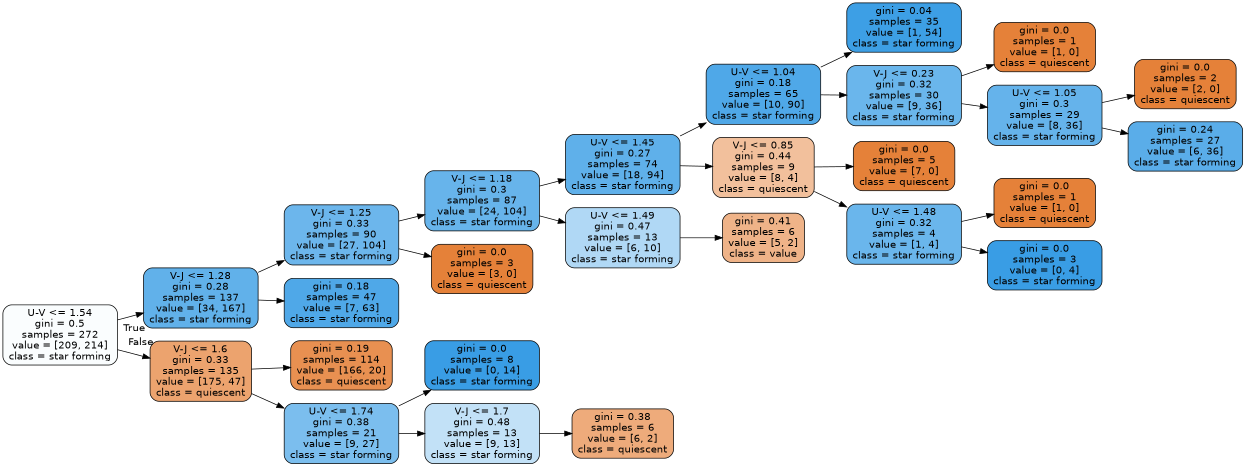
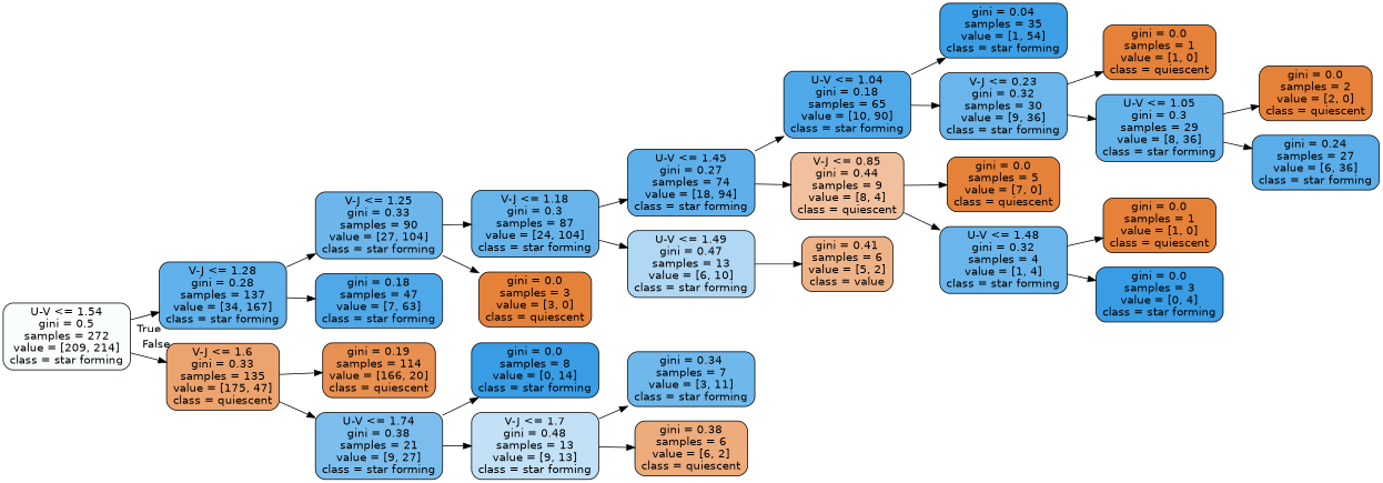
  digraph {
    rankdir=LR
    node [color=black fillcolor="#e58139" fontname=helvetica shape=box style="filled, rounded"]
    edge [fontname=helvetica]
    n1 [fillcolor="#fafdfe" label="U-V <= 1.54\ngini = 0.5\nsamples = 272\nvalue = [209, 214]\nclass = star forming"]
    n2 [fillcolor="#61b1ea" label="V-J <= 1.28\ngini = 0.28\nsamples = 137\nvalue = [34, 167]\nclass = star forming"]
    n3 [fillcolor="#eca36e" label="V-J <= 1.6\ngini = 0.33\nsamples = 135\nvalue = [175, 47]\nclass = quiescent"]
    n4 [fillcolor="#6cb6ec" label="V-J <= 1.25\ngini = 0.33\nsamples = 90\nvalue = [27, 104]\nclass = star forming"]
    n5 [fillcolor="#4fa8e8" label="gini = 0.18\nsamples = 47\nvalue = [7, 63]\nclass = star forming"]
    n6 [fillcolor="#e89051" label="gini = 0.19\nsamples = 114\nvalue = [166, 20]\nclass = quiescent"]
    n7 [fillcolor="#7bbeee" label="U-V <= 1.74\ngini = 0.38\nsamples = 21\nvalue = [9, 27]\nclass = star forming"]
    n8 [fillcolor="#67b4eb" label="V-J <= 1.18\ngini = 0.3\nsamples = 87\nvalue = [24, 104]\nclass = star forming"]
    n9 [label="gini = 0.0\nsamples = 3\nvalue = [3, 0]\nclass = quiescent"]
    n10 [fillcolor="#5fb0ea" label="U-V <= 1.45\ngini = 0.27\nsamples = 74\nvalue = [18, 94]\nclass = star forming"]
    n11 [fillcolor="#b0d8f5" label="U-V <= 1.49\ngini = 0.47\nsamples = 13\nvalue = [6, 10]\nclass = star forming"]
    n12 [fillcolor="#4fa8e8" label="U-V <= 1.04\ngini = 0.18\nsamples = 65\nvalue = [10, 90]\nclass = star forming"]
    n13 [fillcolor="#f2c09c" label="V-J <= 0.85\ngini = 0.44\nsamples = 9\nvalue = [8, 4]\nclass = quiescent"]
    n14 [fillcolor="#efb388" label="gini = 0.41\nsamples = 6\nvalue = [5, 2]\nclass = value"]
    n15 [fillcolor="#3d9fe5" label="gini = 0.04\nsamples = 35\nvalue = [1, 54]\nclass = star forming"]
    n16 [fillcolor="#6ab6ec" label="V-J <= 0.23\ngini = 0.32\nsamples = 30\nvalue = [9, 36]\nclass = star forming"]
    n17 [label="gini = 0.0\nsamples = 5\nvalue = [7, 0]\nclass = quiescent"]
    n18 [fillcolor="#6ab6ec" label="U-V <= 1.48\ngini = 0.32\nsamples = 4\nvalue = [1, 4]\nclass = star forming"]
    n19 [label="gini = 0.0\nsamples = 1\nvalue = [1, 0]\nclass = quiescent"]
    n20 [fillcolor="#65b3eb" label="U-V <= 1.05\ngini = 0.3\nsamples = 29\nvalue = [8, 36]\nclass = star forming"]
    n21 [label="gini = 0.0\nsamples = 2\nvalue = [2, 0]\nclass = quiescent"]
    n22 [fillcolor="#5aade9" label="gini = 0.24\nsamples = 27\nvalue = [6, 36]\nclass = star forming"]
    n23 [label="gini = 0.0\nsamples = 1\nvalue = [1, 0]\nclass = quiescent"]
    n24 [fillcolor="#399de5" label="gini = 0.0\nsamples = 3\nvalue = [0, 4]\nclass = star forming"]
    n25 [fillcolor="#399de5" label="gini = 0.0\nsamples = 8\nvalue = [0, 14]\nclass = star forming"]
    n26 [fillcolor="#c2e1f7" label="V-J <= 1.7\ngini = 0.48\nsamples = 13\nvalue = [9, 13]\nclass = star forming"]
+   n27 [fillcolor="#6fb8ec" label="gini = 0.34\nsamples = 7\nvalue = [3, 11]\nclass = star forming"]
    n28 [fillcolor="#eeab7b" label="gini = 0.38\nsamples = 6\nvalue = [6, 2]\nclass = quiescent"]
    n1 -> n2 [headlabel=True labelangle=45 labeldistance=2.5]
    n1 -> n3 [headlabel=False labelangle=-45 labeldistance=2.5]
    n2 -> n4
    n2 -> n5
    n3 -> n6
    n3 -> n7
    n4 -> n8
    n4 -> n9
    n7 -> n25
    n7 -> n26
    n8 -> n10
    n8 -> n11
    n10 -> n12
    n10 -> n13
    n11 -> n14
    n12 -> n15
    n12 -> n16
    n13 -> n17
    n13 -> n18
    n16 -> n19
    n16 -> n20
    n18 -> n23
    n18 -> n24
    n20 -> n21
    n20 -> n22
+   n26 -> n27
    n26 -> n28
  }
